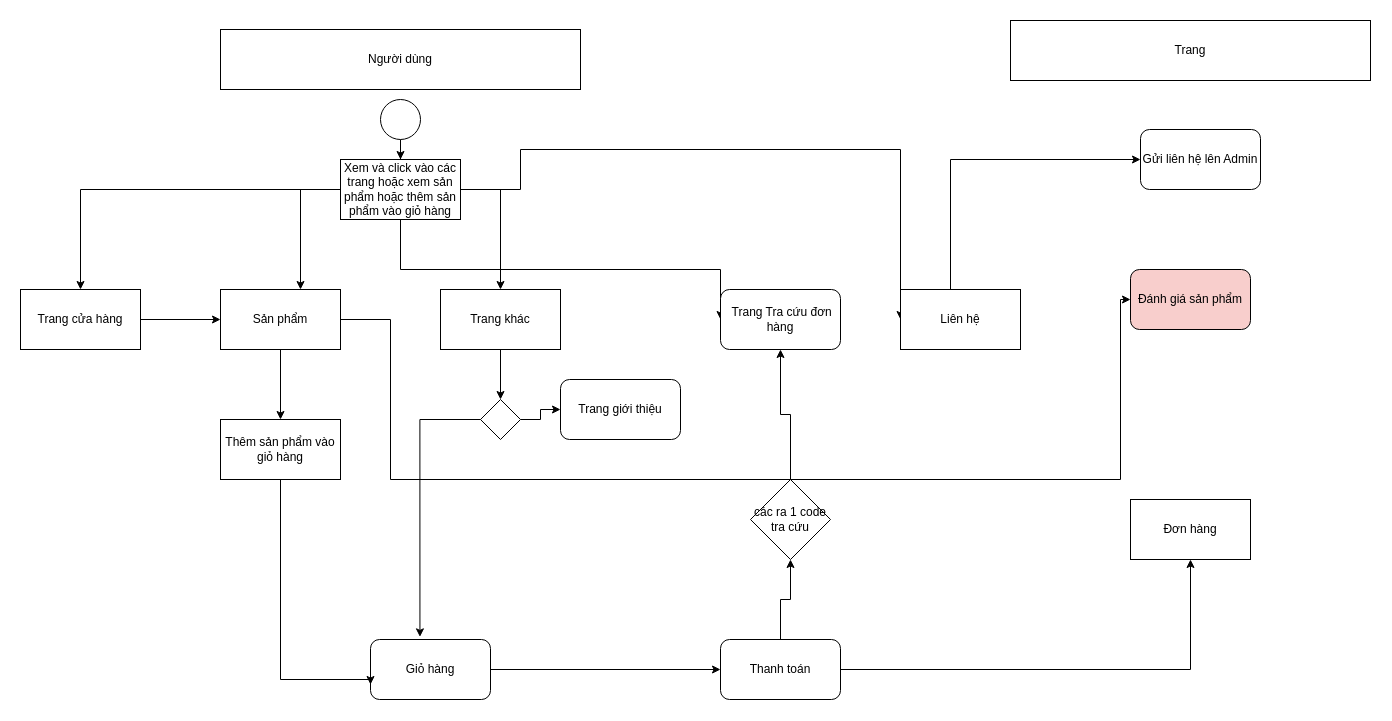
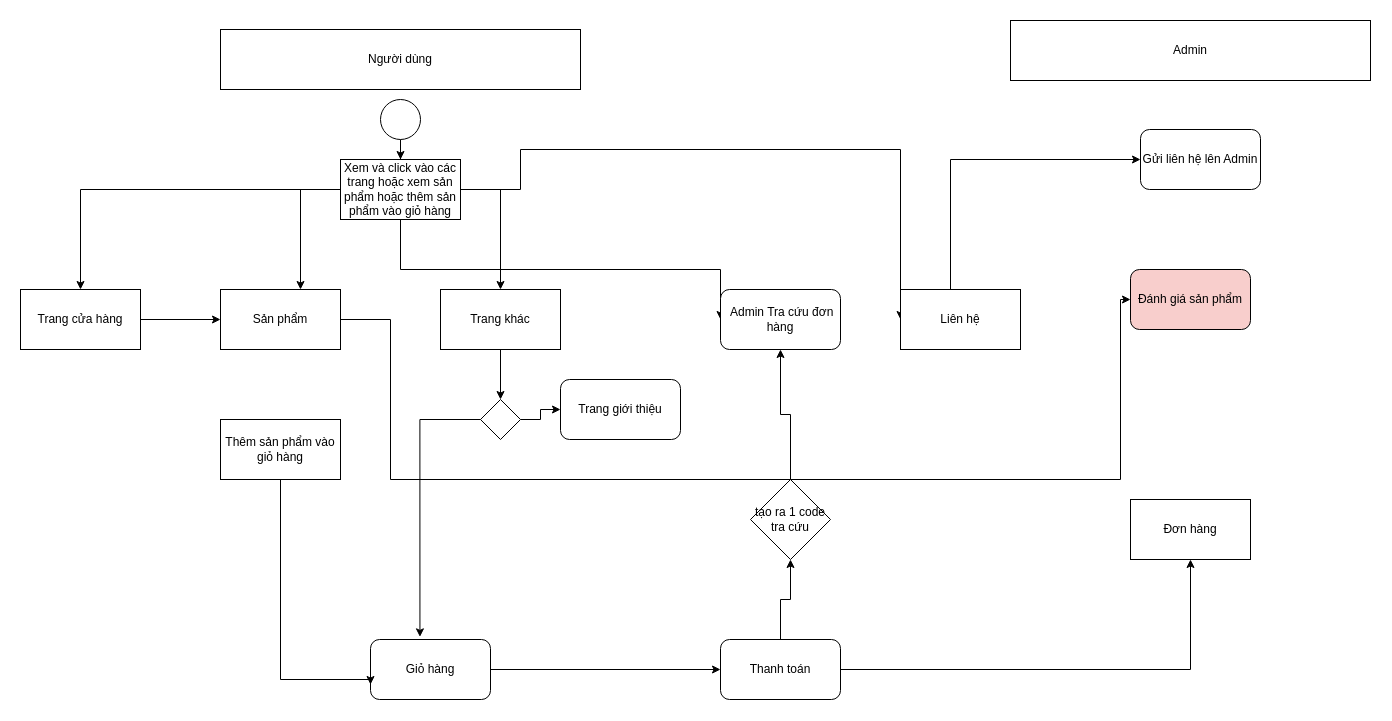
  <mxCell id="0" />
  <mxCell id="1" parent="0" />
  <mxCell id="2" value="Người dùng" style="rounded=0;whiteSpace=wrap;html=1;" vertex="1" parent="1"><mxGeometry y="29" width="360" height="60" as="geometry" x="220" /></mxCell>
- <mxCell id="3" value="Trang" style="rounded=0;whiteSpace=wrap;html=1;" vertex="1" parent="1"><mxGeometry x="1010" y="20" width="360" height="60" as="geometry" /></mxCell>
+ <mxCell id="3" value="Admin" style="rounded=0;whiteSpace=wrap;html=1;" vertex="1" parent="1"><mxGeometry x="1010" y="20" width="360" height="60" as="geometry" /></mxCell>
  <mxCell id="4" value="" style="edgeStyle=orthogonalEdgeStyle;rounded=0;orthogonalLoop=1;jettySize=auto;html=1;" edge="1" parent="1" source="5" target="11"><mxGeometry relative="1" as="geometry" /></mxCell>
  <mxCell id="5" value="" style="ellipse;whiteSpace=wrap;html=1;aspect=fixed;" vertex="1" parent="1"><mxGeometry x="380" y="99" width="40" height="40" as="geometry" /></mxCell>
  <mxCell id="6" style="edgeStyle=orthogonalEdgeStyle;rounded=0;orthogonalLoop=1;jettySize=auto;html=1;" edge="1" parent="1" source="11" target="26"><mxGeometry relative="1" as="geometry"><Array as="points"><mxPoint x="300" y="189" /></Array></mxGeometry></mxCell>
  <mxCell id="7" style="edgeStyle=orthogonalEdgeStyle;rounded=0;orthogonalLoop=1;jettySize=auto;html=1;" edge="1" parent="1" source="11" target="15"><mxGeometry relative="1" as="geometry"><Array as="points"><mxPoint x="500" y="189" /></Array></mxGeometry></mxCell>
  <mxCell id="8" style="edgeStyle=orthogonalEdgeStyle;rounded=0;orthogonalLoop=1;jettySize=auto;html=1;entryX=0;entryY=0.5;entryDx=0;entryDy=0;" edge="1" parent="1" source="11" target="17"><mxGeometry relative="1" as="geometry"><Array as="points"><mxPoint x="520" y="189" /><mxPoint x="520" y="149" /></Array></mxGeometry></mxCell>
  <mxCell id="9" style="edgeStyle=orthogonalEdgeStyle;rounded=0;orthogonalLoop=1;jettySize=auto;html=1;entryX=0;entryY=0.5;entryDx=0;entryDy=0;" edge="1" parent="1" source="11" target="18"><mxGeometry relative="1" as="geometry"><mxPoint x="640" y="269" as="targetPoint" /><Array as="points"><mxPoint x="400" y="269" /></Array></mxGeometry></mxCell>
  <mxCell id="10" style="edgeStyle=orthogonalEdgeStyle;rounded=0;orthogonalLoop=1;jettySize=auto;html=1;entryX=0.5;entryY=0;entryDx=0;entryDy=0;" edge="1" parent="1" source="11" target="13"><mxGeometry relative="1" as="geometry" /></mxCell>
  <mxCell id="11" value="Xem và click vào các trang hoặc xem sản phẩm hoặc thêm sản phẩm vào giỏ hàng" style="rounded=0;whiteSpace=wrap;html=1;" vertex="1" parent="1"><mxGeometry x="340" y="159" width="120" height="60" as="geometry" /></mxCell>
  <mxCell id="12" value="" style="edgeStyle=orthogonalEdgeStyle;rounded=0;orthogonalLoop=1;jettySize=auto;html=1;" edge="1" parent="1" source="13" target="26"><mxGeometry relative="1" as="geometry" /></mxCell>
  <mxCell id="13" value="Trang cửa hàng" style="rounded=0;whiteSpace=wrap;html=1;" vertex="1" parent="1"><mxGeometry x="20" y="289" width="120" height="60" as="geometry" /></mxCell>
  <mxCell id="14" value="" style="edgeStyle=orthogonalEdgeStyle;rounded=0;orthogonalLoop=1;jettySize=auto;html=1;" edge="1" parent="1" source="15" target="20"><mxGeometry relative="1" as="geometry" /></mxCell>
  <mxCell id="15" value="Trang khác" style="rounded=0;whiteSpace=wrap;html=1;" vertex="1" parent="1"><mxGeometry x="440" y="289" width="120" height="60" as="geometry" /></mxCell>
  <mxCell id="16" style="edgeStyle=orthogonalEdgeStyle;rounded=0;orthogonalLoop=1;jettySize=auto;html=1;entryX=0;entryY=0.5;entryDx=0;entryDy=0;" edge="1" parent="1" source="17" target="27"><mxGeometry relative="1" as="geometry"><Array as="points"><mxPoint x="950" y="159" /></Array></mxGeometry></mxCell>
  <mxCell id="17" value="Liên hệ" style="rounded=0;whiteSpace=wrap;html=1;" vertex="1" parent="1"><mxGeometry x="900" y="289" width="120" height="60" as="geometry" /></mxCell>
- <mxCell id="18" value="&amp;nbsp;Trang Tra cứu đơn hàng" style="rounded=1;whiteSpace=wrap;html=1;" vertex="1" parent="1"><mxGeometry x="720" y="289" width="120" height="60" as="geometry" /></mxCell>
+ <mxCell id="18" value="&amp;nbsp;Admin Tra cứu đơn hàng" style="rounded=1;whiteSpace=wrap;html=1;" vertex="1" parent="1"><mxGeometry x="720" y="289" width="120" height="60" as="geometry" /></mxCell>
  <mxCell id="19" style="edgeStyle=orthogonalEdgeStyle;rounded=0;orthogonalLoop=1;jettySize=auto;html=1;" edge="1" parent="1" source="20" target="23"><mxGeometry relative="1" as="geometry" /></mxCell>
  <mxCell id="20" value="" style="rhombus;whiteSpace=wrap;html=1;" vertex="1" parent="1"><mxGeometry x="480" y="399" width="40" height="40" as="geometry" /></mxCell>
  <mxCell id="21" value="" style="edgeStyle=orthogonalEdgeStyle;rounded=0;orthogonalLoop=1;jettySize=auto;html=1;" edge="1" parent="1" source="22" target="33"><mxGeometry relative="1" as="geometry" /></mxCell>
  <mxCell id="22" value="Giỏ hàng" style="rounded=1;whiteSpace=wrap;html=1;" vertex="1" parent="1"><mxGeometry x="370" y="639" width="120" height="60" as="geometry" /></mxCell>
  <mxCell id="23" value="Trang giới thiệu" style="rounded=1;whiteSpace=wrap;html=1;" vertex="1" parent="1"><mxGeometry x="560" y="379" width="120" height="60" as="geometry" /></mxCell>
- <mxCell id="24" style="edgeStyle=orthogonalEdgeStyle;rounded=0;orthogonalLoop=1;jettySize=auto;html=1;" edge="1" parent="1" source="26" target="30"><mxGeometry relative="1" as="geometry" /></mxCell>
  <mxCell id="25" style="edgeStyle=orthogonalEdgeStyle;rounded=0;orthogonalLoop=1;jettySize=auto;html=1;entryX=0;entryY=0.5;entryDx=0;entryDy=0;" edge="1" parent="1" source="26" target="37"><mxGeometry relative="1" as="geometry"><Array as="points"><mxPoint x="390" y="319" /><mxPoint x="390" y="479" /><mxPoint x="1120" y="479" /></Array></mxGeometry></mxCell>
  <mxCell id="26" value="Sản phẩm" style="rounded=0;whiteSpace=wrap;html=1;" vertex="1" parent="1"><mxGeometry y="289" width="120" height="60" as="geometry" x="220" /></mxCell>
  <mxCell id="27" value="Gửi liên hệ lên Admin" style="rounded=1;whiteSpace=wrap;html=1;" vertex="1" parent="1"><mxGeometry x="1140" y="129" width="120" height="60" as="geometry" /></mxCell>
  <mxCell id="28" style="edgeStyle=orthogonalEdgeStyle;rounded=0;orthogonalLoop=1;jettySize=auto;html=1;entryX=0.412;entryY=-0.044;entryDx=0;entryDy=0;entryPerimeter=0;exitX=0;exitY=0.5;exitDx=0;exitDy=0;" edge="1" parent="1" source="20" target="22"><mxGeometry relative="1" as="geometry"><Array as="points"><mxPoint x="419" y="419" /></Array></mxGeometry></mxCell>
  <mxCell id="29" style="edgeStyle=orthogonalEdgeStyle;rounded=0;orthogonalLoop=1;jettySize=auto;html=1;entryX=0;entryY=0.75;entryDx=0;entryDy=0;" edge="1" parent="1" source="30" target="22"><mxGeometry relative="1" as="geometry"><Array as="points"><mxPoint x="280" y="679" /><mxPoint x="370" y="679" /></Array></mxGeometry></mxCell>
  <mxCell id="30" value="Thêm sản phẩm vào giỏ hàng" style="rounded=0;whiteSpace=wrap;html=1;" vertex="1" parent="1"><mxGeometry y="419" width="120" height="60" as="geometry" x="220" /></mxCell>
  <mxCell id="31" style="edgeStyle=orthogonalEdgeStyle;rounded=0;orthogonalLoop=1;jettySize=auto;html=1;entryX=0.5;entryY=1;entryDx=0;entryDy=0;" edge="1" parent="1" source="33" target="35"><mxGeometry relative="1" as="geometry" /></mxCell>
  <mxCell id="32" style="edgeStyle=orthogonalEdgeStyle;rounded=0;orthogonalLoop=1;jettySize=auto;html=1;entryX=0.5;entryY=1;entryDx=0;entryDy=0;" edge="1" parent="1" source="33" target="36"><mxGeometry relative="1" as="geometry" /></mxCell>
  <mxCell id="33" value="Thanh toán" style="rounded=1;whiteSpace=wrap;html=1;" vertex="1" parent="1"><mxGeometry x="720" y="639" width="120" height="60" as="geometry" /></mxCell>
  <mxCell id="34" style="edgeStyle=orthogonalEdgeStyle;rounded=0;orthogonalLoop=1;jettySize=auto;html=1;entryX=0.5;entryY=1;entryDx=0;entryDy=0;" edge="1" parent="1" source="35" target="18"><mxGeometry relative="1" as="geometry" /></mxCell>
- <mxCell id="35" value="các ra 1 code tra cứu" style="rhombus;whiteSpace=wrap;html=1;" vertex="1" parent="1"><mxGeometry x="750" y="479" width="80" height="80" as="geometry" /></mxCell>
+ <mxCell id="35" value="tạo ra 1 code tra cứu" style="rhombus;whiteSpace=wrap;html=1;" vertex="1" parent="1"><mxGeometry x="750" y="479" width="80" height="80" as="geometry" /></mxCell>
  <mxCell id="36" value="Đơn hàng" style="rounded=0;whiteSpace=wrap;html=1;" vertex="1" parent="1"><mxGeometry x="1130" y="499" width="120" height="60" as="geometry" /></mxCell>
  <mxCell id="37" value="Đánh giá sản phẩm" style="rounded=1;whiteSpace=wrap;html=1;fillColor=#f8cecc;" vertex="1" parent="1"><mxGeometry x="1130" y="269" width="120" height="60" as="geometry" /></mxCell>
